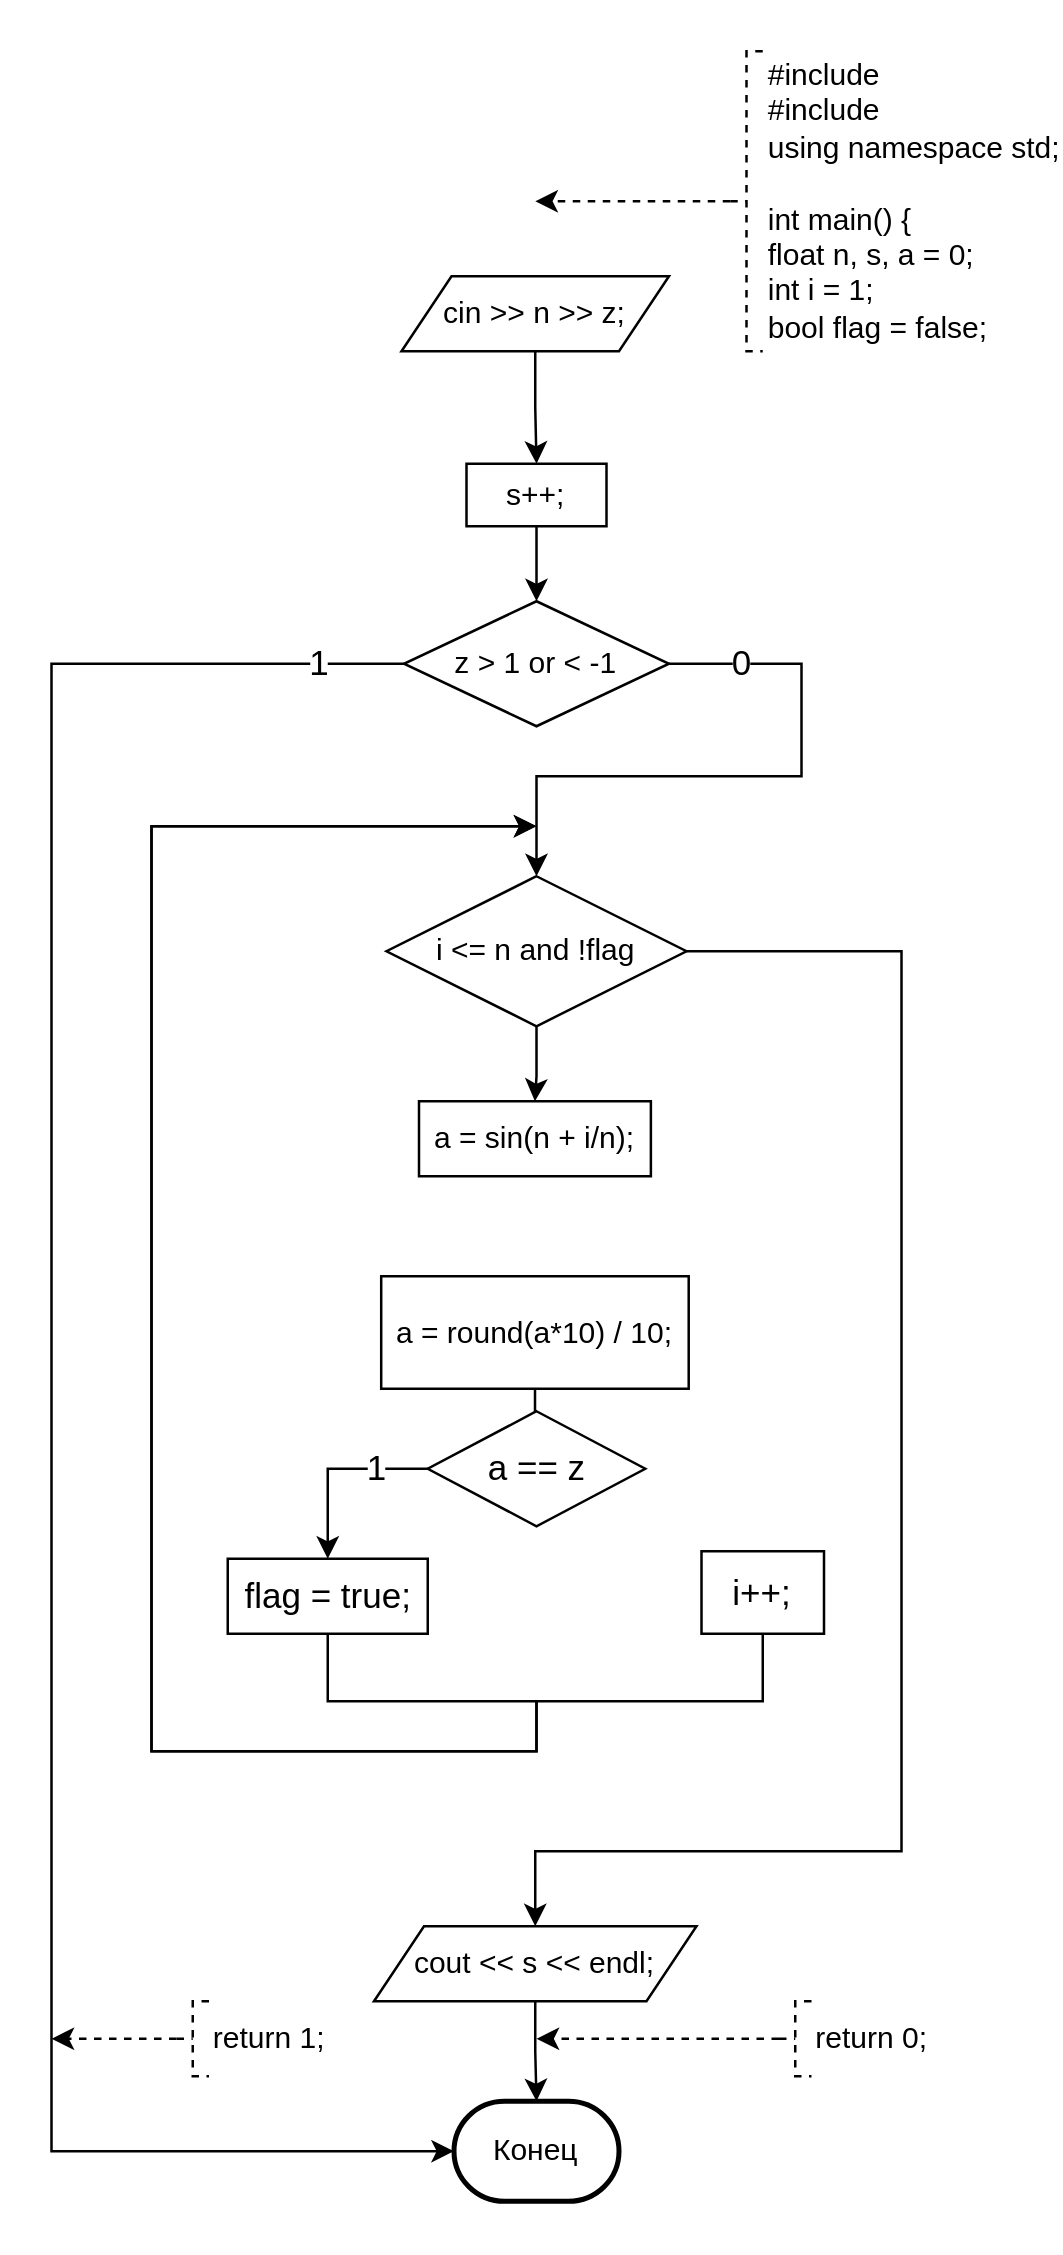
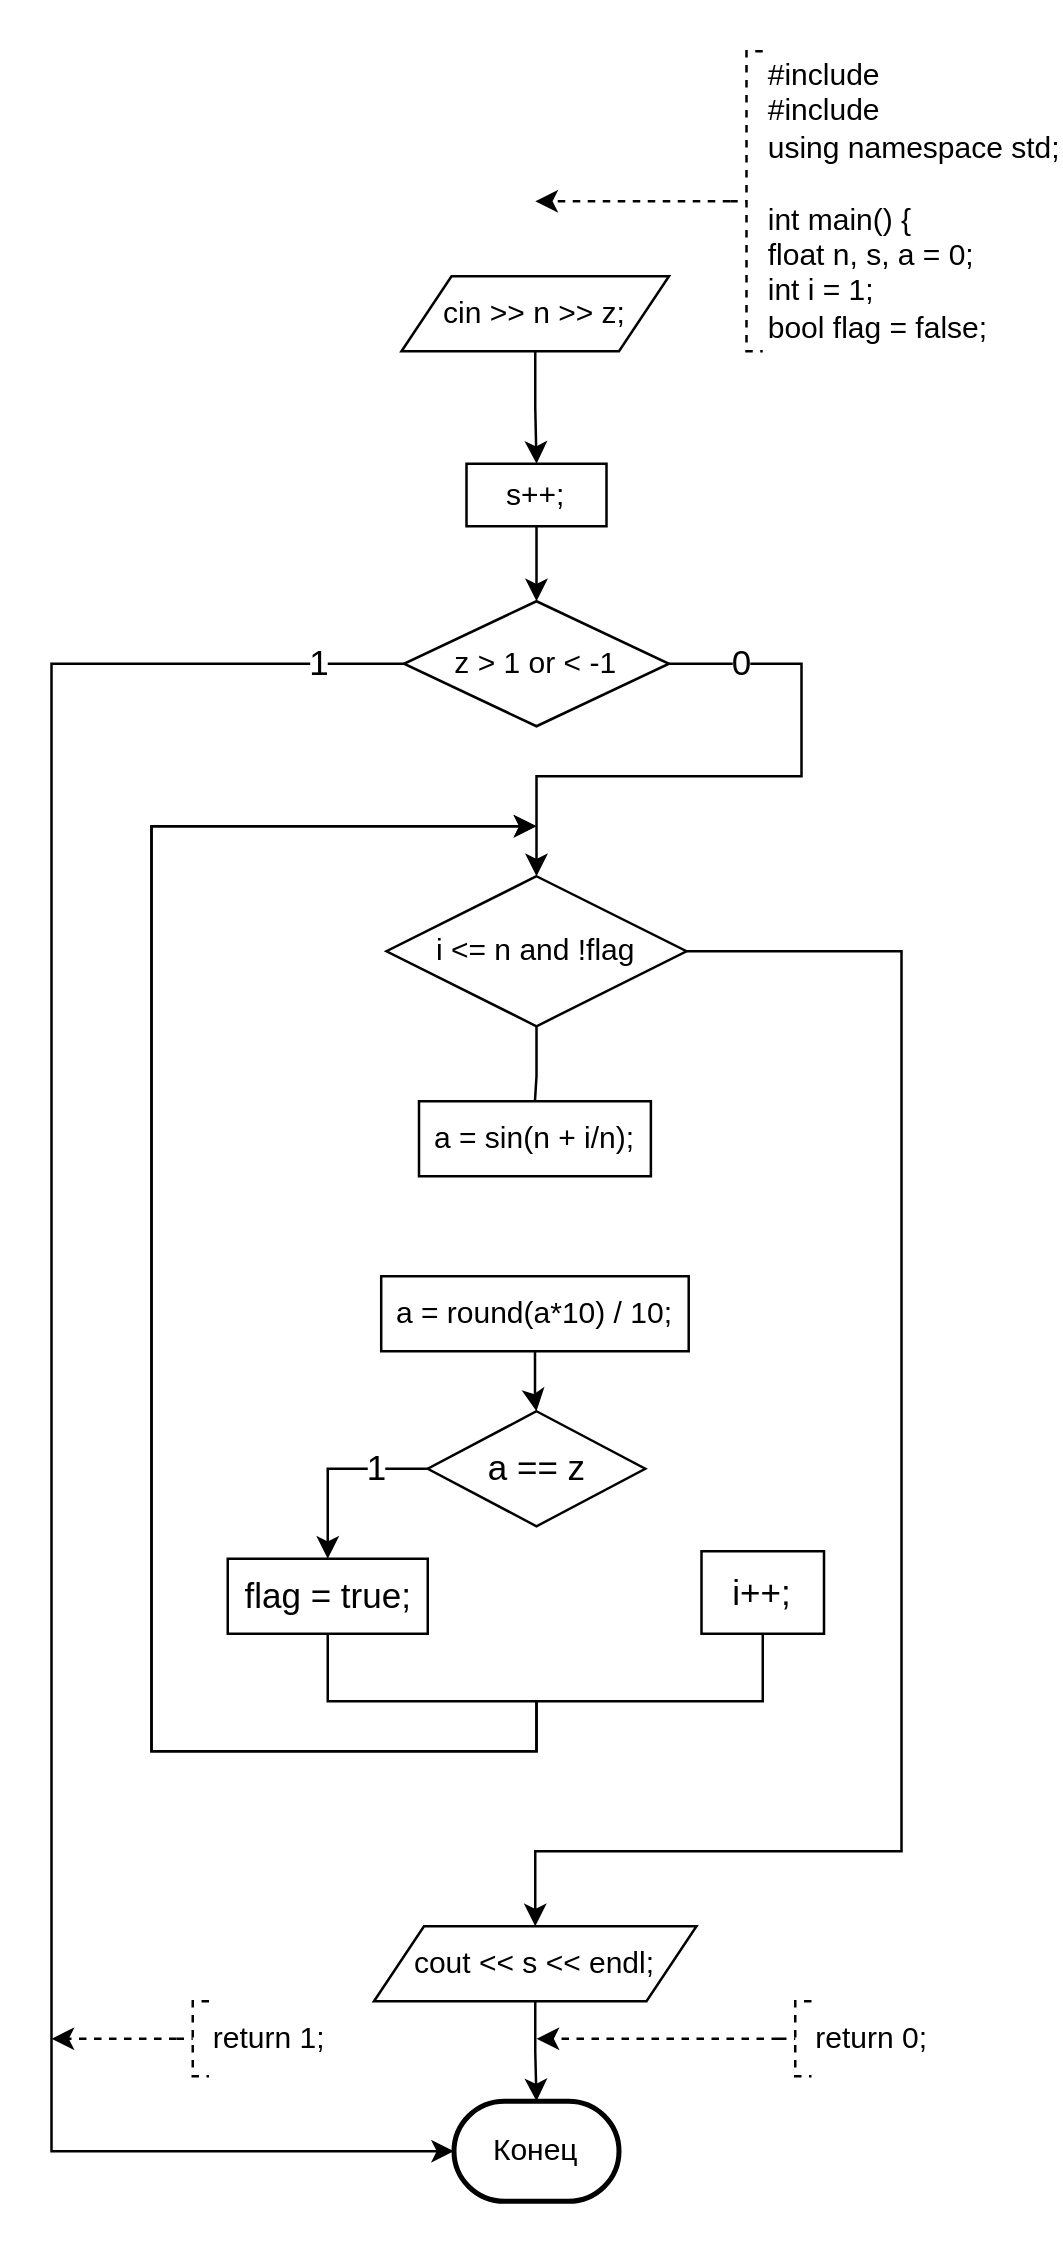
  <mxCell id="0" />
  <mxCell id="1" parent="0" />
  <mxCell id="2" style="edgeStyle=orthogonalEdgeStyle;rounded=0;orthogonalLoop=1;jettySize=auto;html=1;entryX=0.5;entryY=0;entryDx=0;entryDy=0;" edge="1" parent="1" source="3" target="7"><mxGeometry relative="1" as="geometry" /></mxCell>
  <mxCell id="3" value="cin &gt;&gt; n &gt;&gt; z;" style="shape=parallelogram;perimeter=parallelogramPerimeter;whiteSpace=wrap;html=1;fixedSize=1;" vertex="1" parent="1"><mxGeometry x="160" y="110" width="107" height="30" as="geometry" /></mxCell>
  <mxCell id="4" style="edgeStyle=orthogonalEdgeStyle;rounded=0;orthogonalLoop=1;jettySize=auto;html=1;dashed=1;exitX=0;exitY=0.5;exitDx=0;exitDy=0;exitPerimeter=0;" edge="1" parent="1" source="5"><mxGeometry relative="1" as="geometry"><mxPoint x="213.5" y="80" as="targetPoint" /><Array as="points" /></mxGeometry></mxCell>
  <mxCell id="5" value="#include &lt;br&gt;#include &lt;br&gt;using namespace std;&lt;br&gt;&lt;br&gt;int main() {&lt;br&gt;&#09;float n, s, a = 0;&lt;br&gt;&#09;int i = 1;&lt;br&gt;&#09;bool flag = false;" style="strokeWidth=1;html=1;shape=mxgraph.flowchart.annotation_2;align=left;labelPosition=right;pointerEvents=1;dashed=1;" vertex="1" parent="1"><mxGeometry x="291.5" y="20" width="13" height="120" as="geometry" /></mxCell>
  <mxCell id="6" value="" style="edgeStyle=orthogonalEdgeStyle;rounded=0;orthogonalLoop=1;jettySize=auto;html=1;" edge="1" parent="1" source="7" target="15"><mxGeometry relative="1" as="geometry" /></mxCell>
  <mxCell id="7" value="s++;" style="rounded=0;whiteSpace=wrap;html=1;" vertex="1" parent="1"><mxGeometry x="186" y="185" width="56" height="25" as="geometry" /></mxCell>
  <mxCell id="8" value="cout &amp;lt;&amp;lt; s &amp;lt;&amp;lt; endl;" style="shape=parallelogram;perimeter=parallelogramPerimeter;whiteSpace=wrap;html=1;fixedSize=1;" vertex="1" parent="1"><mxGeometry x="149" y="770" width="129" height="30" as="geometry" /></mxCell>
  <mxCell id="9" style="edgeStyle=orthogonalEdgeStyle;rounded=0;orthogonalLoop=1;jettySize=auto;html=1;entryX=0.5;entryY=0;entryDx=0;entryDy=0;entryPerimeter=0;fontSize=15;exitX=0.5;exitY=1;exitDx=0;exitDy=0;" edge="1" parent="1" source="8" target="10"><mxGeometry relative="1" as="geometry"><mxPoint x="224" y="915" as="sourcePoint" /></mxGeometry></mxCell>
  <mxCell id="10" value="Конец" style="strokeWidth=2;html=1;shape=mxgraph.flowchart.terminator;whiteSpace=wrap;" vertex="1" parent="1"><mxGeometry x="181" y="840" width="66" height="40" as="geometry" /></mxCell>
  <mxCell id="11" style="edgeStyle=orthogonalEdgeStyle;rounded=0;orthogonalLoop=1;jettySize=auto;html=1;exitX=0;exitY=0.5;exitDx=0;exitDy=0;exitPerimeter=0;dashed=1;" edge="1" parent="1" source="12"><mxGeometry relative="1" as="geometry"><mxPoint x="214" y="815" as="targetPoint" /><mxPoint x="304" y="890" as="sourcePoint" /></mxGeometry></mxCell>
  <mxCell id="12" value="return 0;" style="strokeWidth=1;html=1;shape=mxgraph.flowchart.annotation_2;align=left;labelPosition=right;pointerEvents=1;dashed=1;" vertex="1" parent="1"><mxGeometry x="311" y="800" width="13" height="30" as="geometry" /></mxCell>
  <mxCell id="13" value="0" style="edgeStyle=orthogonalEdgeStyle;rounded=0;orthogonalLoop=1;jettySize=auto;html=1;entryX=0.5;entryY=0;entryDx=0;entryDy=0;fontSize=14;" edge="1" parent="1" source="15" target="18"><mxGeometry x="-0.759" relative="1" as="geometry"><mxPoint x="214" y="380" as="targetPoint" /><Array as="points"><mxPoint x="320" y="265" /><mxPoint x="320" y="310" /><mxPoint x="214" y="310" /></Array><mxPoint as="offset" /></mxGeometry></mxCell>
  <mxCell id="14" value="1" style="edgeStyle=orthogonalEdgeStyle;rounded=0;orthogonalLoop=1;jettySize=auto;html=1;entryX=0;entryY=0.5;entryDx=0;entryDy=0;entryPerimeter=0;fontSize=14;" edge="1" parent="1" source="15" target="10"><mxGeometry x="-0.924" relative="1" as="geometry"><Array as="points"><mxPoint x="20" y="265" /><mxPoint x="20" y="860" /></Array><mxPoint as="offset" /></mxGeometry></mxCell>
  <mxCell id="15" value="z &gt; 1 or &lt; -1" style="rhombus;whiteSpace=wrap;html=1;" vertex="1" parent="1"><mxGeometry x="161" y="240" width="106" height="50" as="geometry" /></mxCell>
  <mxCell id="16" value="" style="edgeStyle=orthogonalEdgeStyle;rounded=0;orthogonalLoop=1;jettySize=auto;html=1;entryX=0.5;entryY=0;entryDx=0;entryDy=0;" edge="1" parent="1" source="18" target="8"><mxGeometry relative="1" as="geometry"><mxPoint x="339.947" y="450" as="targetPoint" /><Array as="points"><mxPoint x="360" y="380" /><mxPoint x="360" y="740" /><mxPoint x="214" y="740" /></Array></mxGeometry></mxCell>
- <mxCell id="17" style="edgeStyle=orthogonalEdgeStyle;rounded=0;orthogonalLoop=1;jettySize=auto;html=1;entryX=0.5;entryY=0;entryDx=0;entryDy=0;fontSize=14;" edge="1" parent="1" source="18" target="19"><mxGeometry relative="1" as="geometry" /></mxCell>
+ <mxCell id="17" style="edgeStyle=orthogonalEdgeStyle;rounded=0;orthogonalLoop=1;jettySize=auto;html=1;entryX=0.5;entryY=0;entryDx=0;entryDy=0;fontSize=14;endArrow=none;" edge="1" parent="1" source="18" target="19"><mxGeometry relative="1" as="geometry" /></mxCell>
  <mxCell id="18" value="i &amp;lt;= n and !flag" style="rhombus;whiteSpace=wrap;html=1;" vertex="1" parent="1"><mxGeometry x="154" y="350" width="120" height="60" as="geometry" /></mxCell>
  <mxCell id="19" value="a = sin(n + i/n);" style="whiteSpace=wrap;html=1;" vertex="1" parent="1"><mxGeometry x="167" y="440" width="92.75" height="30" as="geometry" /></mxCell>
  <mxCell id="20" style="edgeStyle=orthogonalEdgeStyle;rounded=0;orthogonalLoop=1;jettySize=auto;html=1;entryX=0.5;entryY=0;entryDx=0;entryDy=0;fontSize=14;" edge="1" parent="1" source="21" target="23"><mxGeometry relative="1" as="geometry" /></mxCell>
- <mxCell id="21" value="a = round(a*10) / 10;" style="whiteSpace=wrap;html=1;" vertex="1" parent="1"><mxGeometry x="151.88" y="510" width="123" height="45" as="geometry" /></mxCell>
+ <mxCell id="21" value="a = round(a*10) / 10;" style="whiteSpace=wrap;html=1;" vertex="1" parent="1"><mxGeometry x="151.88" y="510" width="123" height="30" as="geometry" /></mxCell>
  <mxCell id="22" value="1" style="edgeStyle=orthogonalEdgeStyle;rounded=0;orthogonalLoop=1;jettySize=auto;html=1;entryX=0.5;entryY=0;entryDx=0;entryDy=0;fontSize=14;" edge="1" parent="1" source="23" target="25"><mxGeometry x="-0.459" relative="1" as="geometry"><Array as="points"><mxPoint x="130" y="587" /></Array><mxPoint as="offset" /></mxGeometry></mxCell>
  <mxCell id="23" value="a == z" style="rhombus;whiteSpace=wrap;html=1;fontSize=14;" vertex="1" parent="1"><mxGeometry x="170.5" y="564" width="87" height="46" as="geometry" /></mxCell>
  <mxCell id="24" style="edgeStyle=orthogonalEdgeStyle;rounded=0;orthogonalLoop=1;jettySize=auto;html=1;fontSize=14;" edge="1" parent="1" source="25"><mxGeometry relative="1" as="geometry"><mxPoint x="214" y="330" as="targetPoint" /><Array as="points"><mxPoint x="130" y="680" /><mxPoint x="214" y="680" /><mxPoint x="214" y="700" /><mxPoint x="60" y="700" /><mxPoint x="60" y="330" /></Array></mxGeometry></mxCell>
  <mxCell id="25" value="flag = true;" style="rounded=0;whiteSpace=wrap;html=1;fontSize=14;" vertex="1" parent="1"><mxGeometry x="90.5" y="623" width="80" height="30" as="geometry" /></mxCell>
  <mxCell id="26" style="edgeStyle=orthogonalEdgeStyle;rounded=0;orthogonalLoop=1;jettySize=auto;html=1;fontSize=14;" edge="1" parent="1" source="27"><mxGeometry relative="1" as="geometry"><mxPoint x="214" y="330" as="targetPoint" /><Array as="points"><mxPoint x="304" y="680" /><mxPoint x="214" y="680" /><mxPoint x="214" y="700" /><mxPoint x="60" y="700" /><mxPoint x="60" y="330" /></Array></mxGeometry></mxCell>
  <mxCell id="27" value="i++;" style="whiteSpace=wrap;html=1;fontSize=14;" vertex="1" parent="1"><mxGeometry x="280" y="620" width="49" height="33" as="geometry" /></mxCell>
  <mxCell id="28" style="edgeStyle=orthogonalEdgeStyle;rounded=0;orthogonalLoop=1;jettySize=auto;html=1;exitX=0;exitY=0.5;exitDx=0;exitDy=0;exitPerimeter=0;dashed=1;" edge="1" parent="1" source="29"><mxGeometry relative="1" as="geometry"><mxPoint x="20" y="815" as="targetPoint" /><mxPoint x="110" y="890" as="sourcePoint" /></mxGeometry></mxCell>
  <mxCell id="29" value="return 1;" style="strokeWidth=1;html=1;shape=mxgraph.flowchart.annotation_2;align=left;labelPosition=right;pointerEvents=1;dashed=1;" vertex="1" parent="1"><mxGeometry x="70" y="800" width="13" height="30" as="geometry" /></mxCell>
